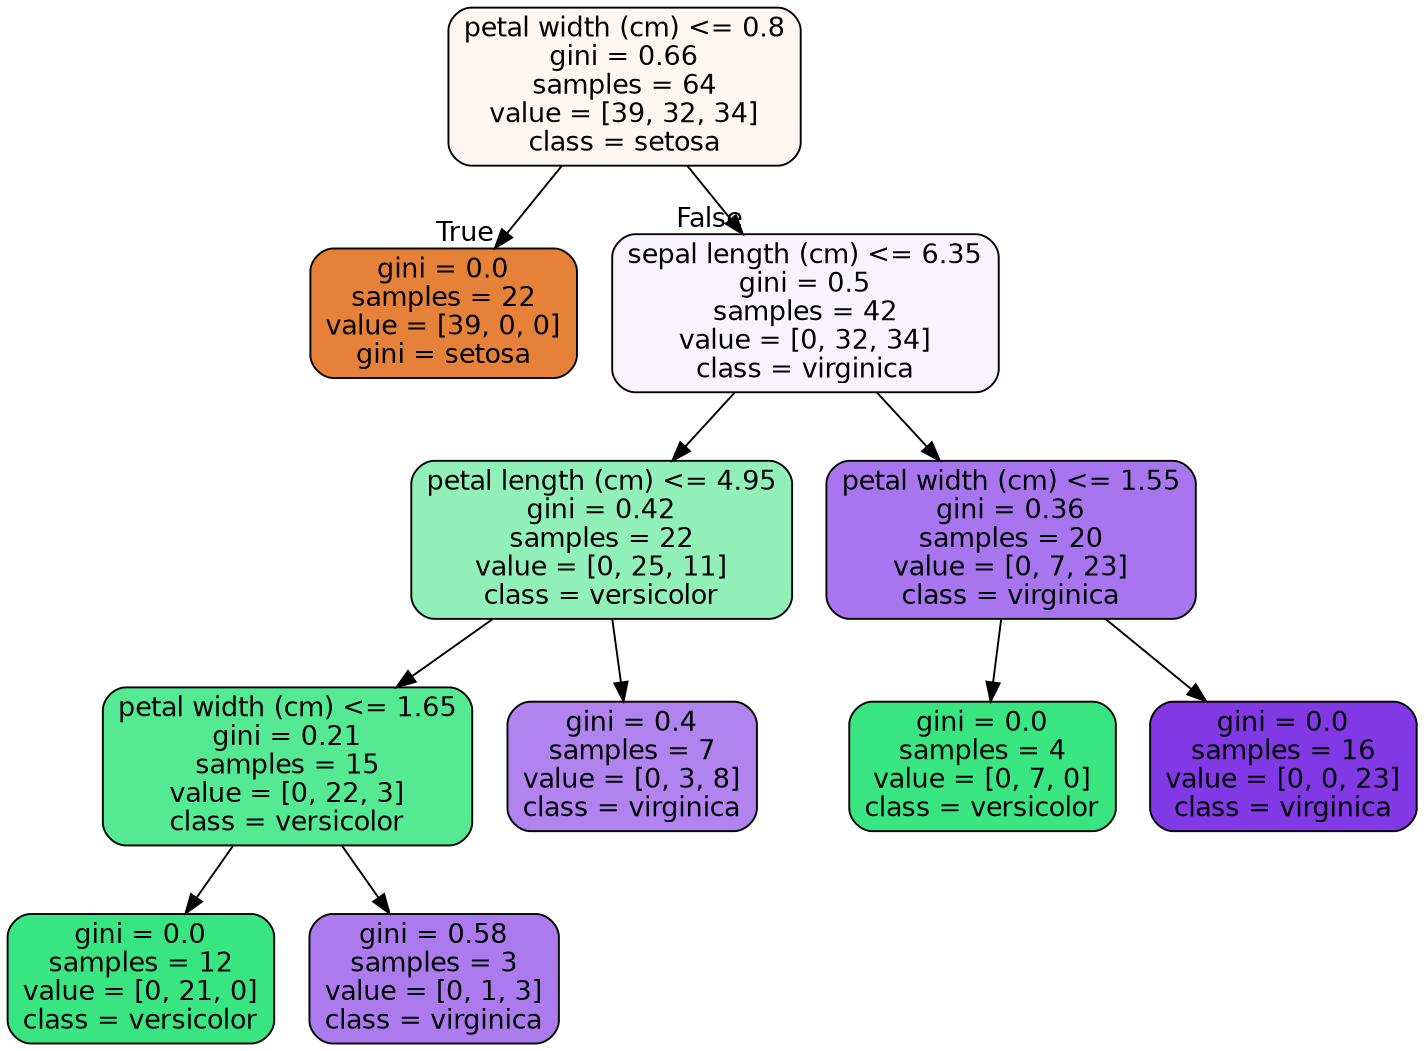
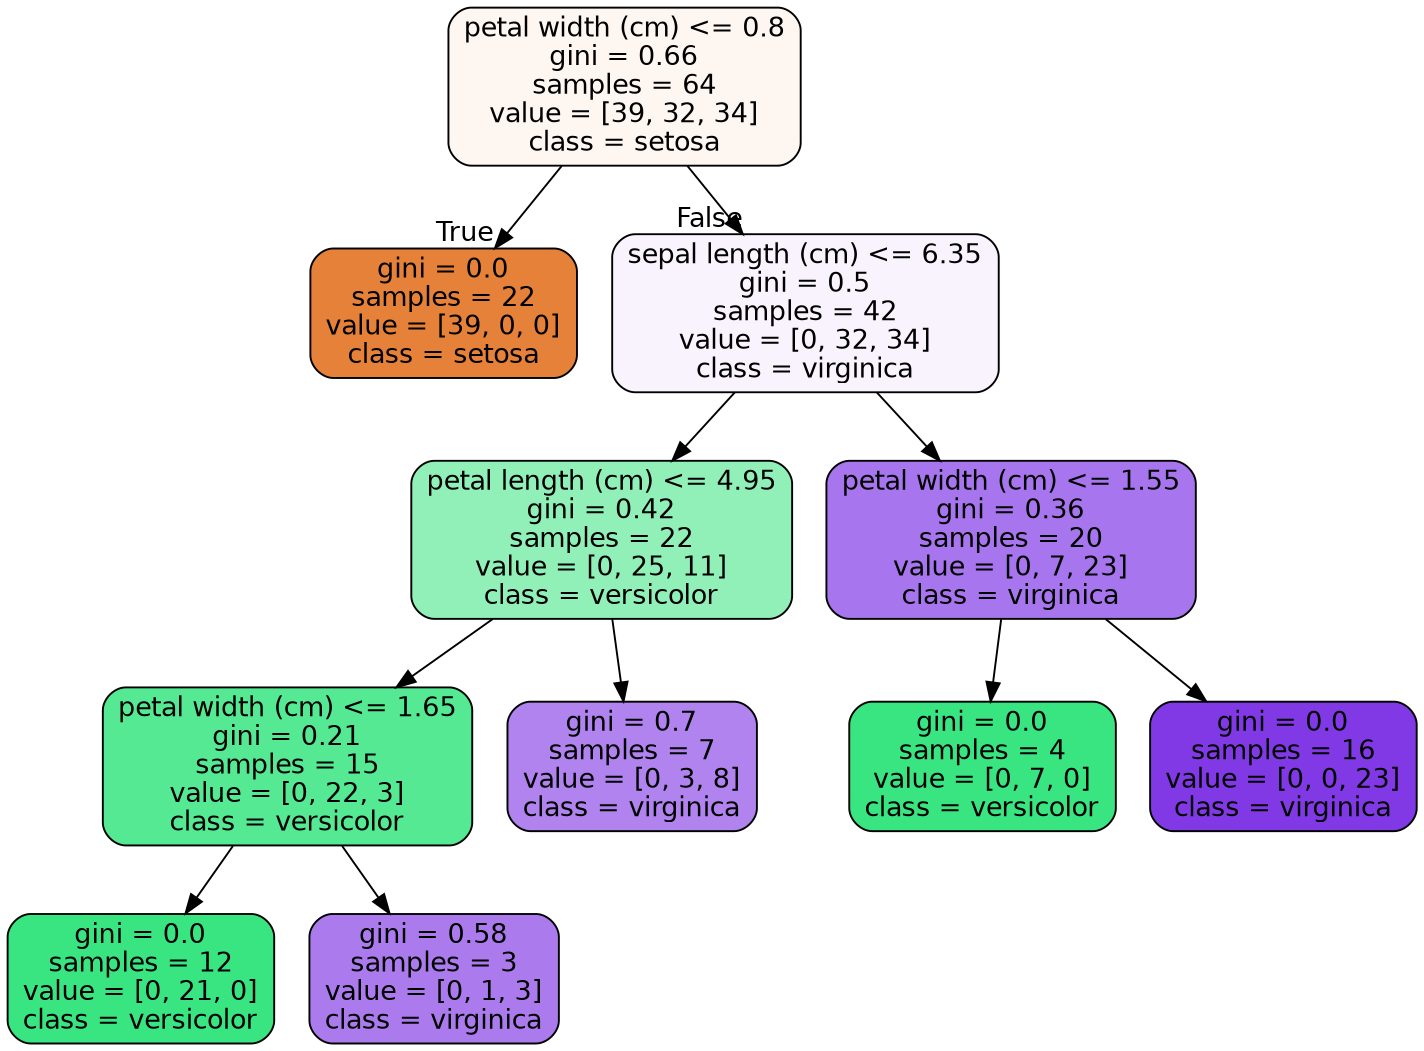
  digraph {
    node [color=black fillcolor="#39e581" fontname=helvetica shape=box style="filled, rounded"]
    edge [fontname=helvetica]
    n1 [fillcolor="#fdf6f1" label="petal width (cm) <= 0.8\ngini = 0.66\nsamples = 64\nvalue = [39, 32, 34]\nclass = setosa"]
-   n2 [fillcolor="#e58139" label="gini = 0.0\nsamples = 22\nvalue = [39, 0, 0]\ngini = setosa"]
+   n2 [fillcolor="#e58139" label="gini = 0.0\nsamples = 22\nvalue = [39, 0, 0]\nclass = setosa"]
    n3 [fillcolor="#f8f3fd" label="sepal length (cm) <= 6.35\ngini = 0.5\nsamples = 42\nvalue = [0, 32, 34]\nclass = virginica"]
    n4 [fillcolor="#90f0b8" label="petal length (cm) <= 4.95\ngini = 0.42\nsamples = 22\nvalue = [0, 25, 11]\nclass = versicolor"]
    n5 [fillcolor="#a775ed" label="petal width (cm) <= 1.55\ngini = 0.36\nsamples = 20\nvalue = [0, 7, 23]\nclass = virginica"]
    n6 [fillcolor="#54e992" label="petal width (cm) <= 1.65\ngini = 0.21\nsamples = 15\nvalue = [0, 22, 3]\nclass = versicolor"]
-   n7 [fillcolor="#b083ef" label="gini = 0.4\nsamples = 7\nvalue = [0, 3, 8]\nclass = virginica"]
+   n7 [fillcolor="#b083ef" label="gini = 0.7\nsamples = 7\nvalue = [0, 3, 8]\nclass = virginica"]
    n8 [label="gini = 0.0\nsamples = 4\nvalue = [0, 7, 0]\nclass = versicolor"]
    n9 [fillcolor="#8139e5" label="gini = 0.0\nsamples = 16\nvalue = [0, 0, 23]\nclass = virginica"]
    n10 [label="gini = 0.0\nsamples = 12\nvalue = [0, 21, 0]\nclass = versicolor"]
    n11 [fillcolor="#ab7bee" label="gini = 0.58\nsamples = 3\nvalue = [0, 1, 3]\nclass = virginica"]
    n1 -> n2 [headlabel=True labelangle=45 labeldistance=2.5]
    n1 -> n3 [headlabel=False labelangle=-45 labeldistance=2.5]
    n3 -> n4
    n3 -> n5
    n4 -> n6
    n4 -> n7
    n5 -> n8
    n5 -> n9
    n6 -> n10
    n6 -> n11
  }
